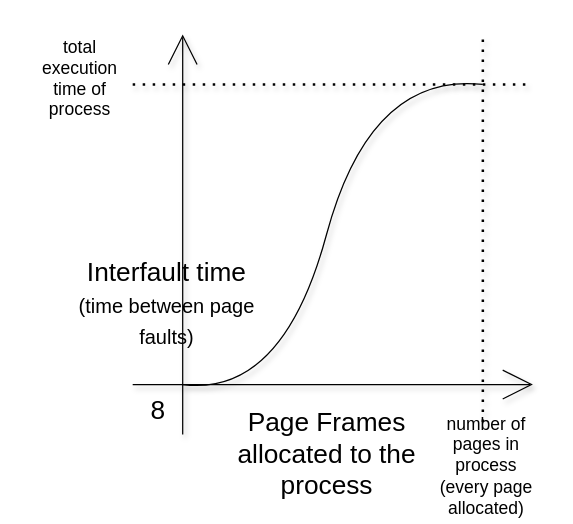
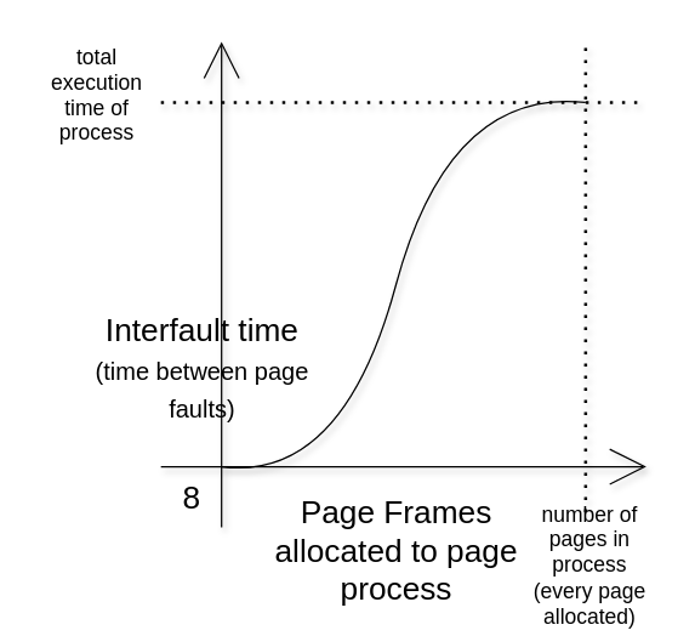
  <mxCell id="0" />
  <mxCell id="1" parent="0" />
  <mxCell id="2" value="" style="endArrow=open;html=1;endFill=0;endSize=22;shadow=1;" edge="1" parent="1"><mxGeometry width="50" height="50" relative="1" as="geometry"><mxPoint x="145.5" y="340" as="sourcePoint" /><mxPoint x="145.5" y="20" as="targetPoint" /></mxGeometry></mxCell>
  <mxCell id="3" value="" style="endArrow=open;html=1;endFill=0;endSize=22;shadow=1;" edge="1" parent="1"><mxGeometry width="50" height="50" relative="1" as="geometry"><mxPoint x="105.5" y="300" as="sourcePoint" /><mxPoint x="425.5" y="300" as="targetPoint" /></mxGeometry></mxCell>
  <mxCell id="4" value="8" style="text;html=1;strokeColor=none;fillColor=none;align=center;verticalAlign=middle;whiteSpace=wrap;rounded=0;fontSize=21;shadow=1;" vertex="1" parent="1"><mxGeometry x="105.5" y="310" width="40" height="20" as="geometry" /></mxCell>
  <mxCell id="5" value="Interfault time&lt;br&gt;&lt;font style=&quot;font-size: 16px&quot;&gt;(time between page faults)&lt;/font&gt;" style="text;html=1;strokeColor=none;fillColor=none;align=center;verticalAlign=middle;whiteSpace=wrap;rounded=0;fontSize=21;shadow=1;" vertex="1" parent="1"><mxGeometry x="58" y="180" width="150" height="110" as="geometry" /></mxCell>
- <mxCell id="6" value="Page Frames allocated to the process" style="text;html=1;strokeColor=none;fillColor=none;align=center;verticalAlign=middle;whiteSpace=wrap;rounded=0;fontSize=21;shadow=1;" vertex="1" parent="1"><mxGeometry x="165.5" y="320" width="190" height="70" as="geometry" /></mxCell>
+ <mxCell id="6" value="Page Frames allocated to page process" style="text;html=1;strokeColor=none;fillColor=none;align=center;verticalAlign=middle;whiteSpace=wrap;rounded=0;fontSize=21;shadow=1;" vertex="1" parent="1"><mxGeometry x="165.5" y="320" width="190" height="70" as="geometry" /></mxCell>
  <mxCell id="7" value="" style="curved=1;endArrow=none;html=1;fontSize=21;endSize=22;endFill=0;shadow=1;" edge="1" parent="1"><mxGeometry width="50" height="50" relative="1" as="geometry"><mxPoint x="145.5" y="300" as="sourcePoint" /><mxPoint x="385.5" y="60" as="targetPoint" /><Array as="points"><mxPoint x="225.5" y="310" /><mxPoint x="295.5" y="50" /></Array></mxGeometry></mxCell>
  <mxCell id="8" value="" style="endArrow=none;dashed=1;html=1;dashPattern=1 3;strokeWidth=2;fontSize=21;endSize=22;shadow=1;" edge="1" parent="1"><mxGeometry width="50" height="50" relative="1" as="geometry"><mxPoint x="105.5" y="60" as="sourcePoint" /><mxPoint x="425.5" y="60" as="targetPoint" /></mxGeometry></mxCell>
  <mxCell id="9" value="" style="endArrow=none;dashed=1;html=1;dashPattern=1 3;strokeWidth=2;fontSize=21;endSize=22;shadow=1;" edge="1" parent="1"><mxGeometry width="50" height="50" relative="1" as="geometry"><mxPoint x="385.5" y="330" as="sourcePoint" /><mxPoint x="385.5" y="20" as="targetPoint" /></mxGeometry></mxCell>
  <mxCell id="10" value="number of pages in &lt;br style=&quot;font-size: 14px&quot;&gt;process (every page allocated)" style="text;html=1;strokeColor=none;fillColor=none;align=center;verticalAlign=middle;whiteSpace=wrap;rounded=0;fontSize=14;shadow=1;" vertex="1" parent="1"><mxGeometry x="345.5" y="350" width="85" height="30" as="geometry" /></mxCell>
  <mxCell id="11" value="total execution time of process" style="text;html=1;strokeColor=none;fillColor=none;align=center;verticalAlign=middle;whiteSpace=wrap;rounded=0;fontSize=14;shadow=1;" vertex="1" parent="1"><mxGeometry x="20.5" y="40" width="85" height="30" as="geometry" /></mxCell>
